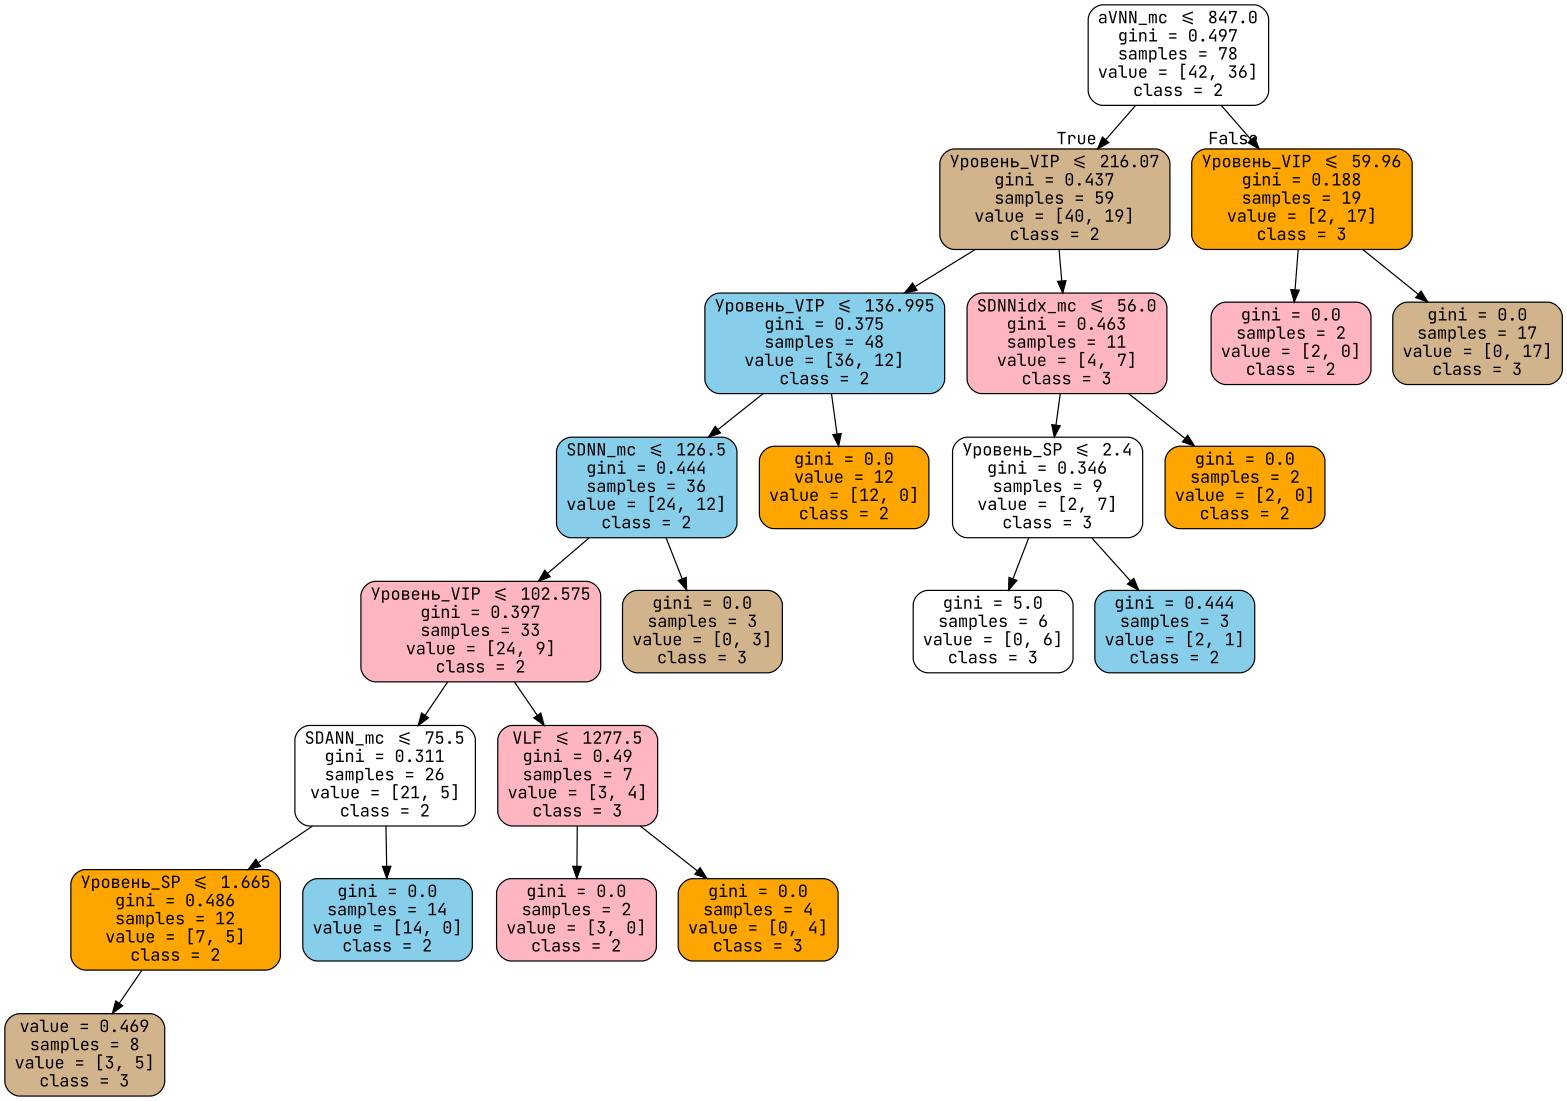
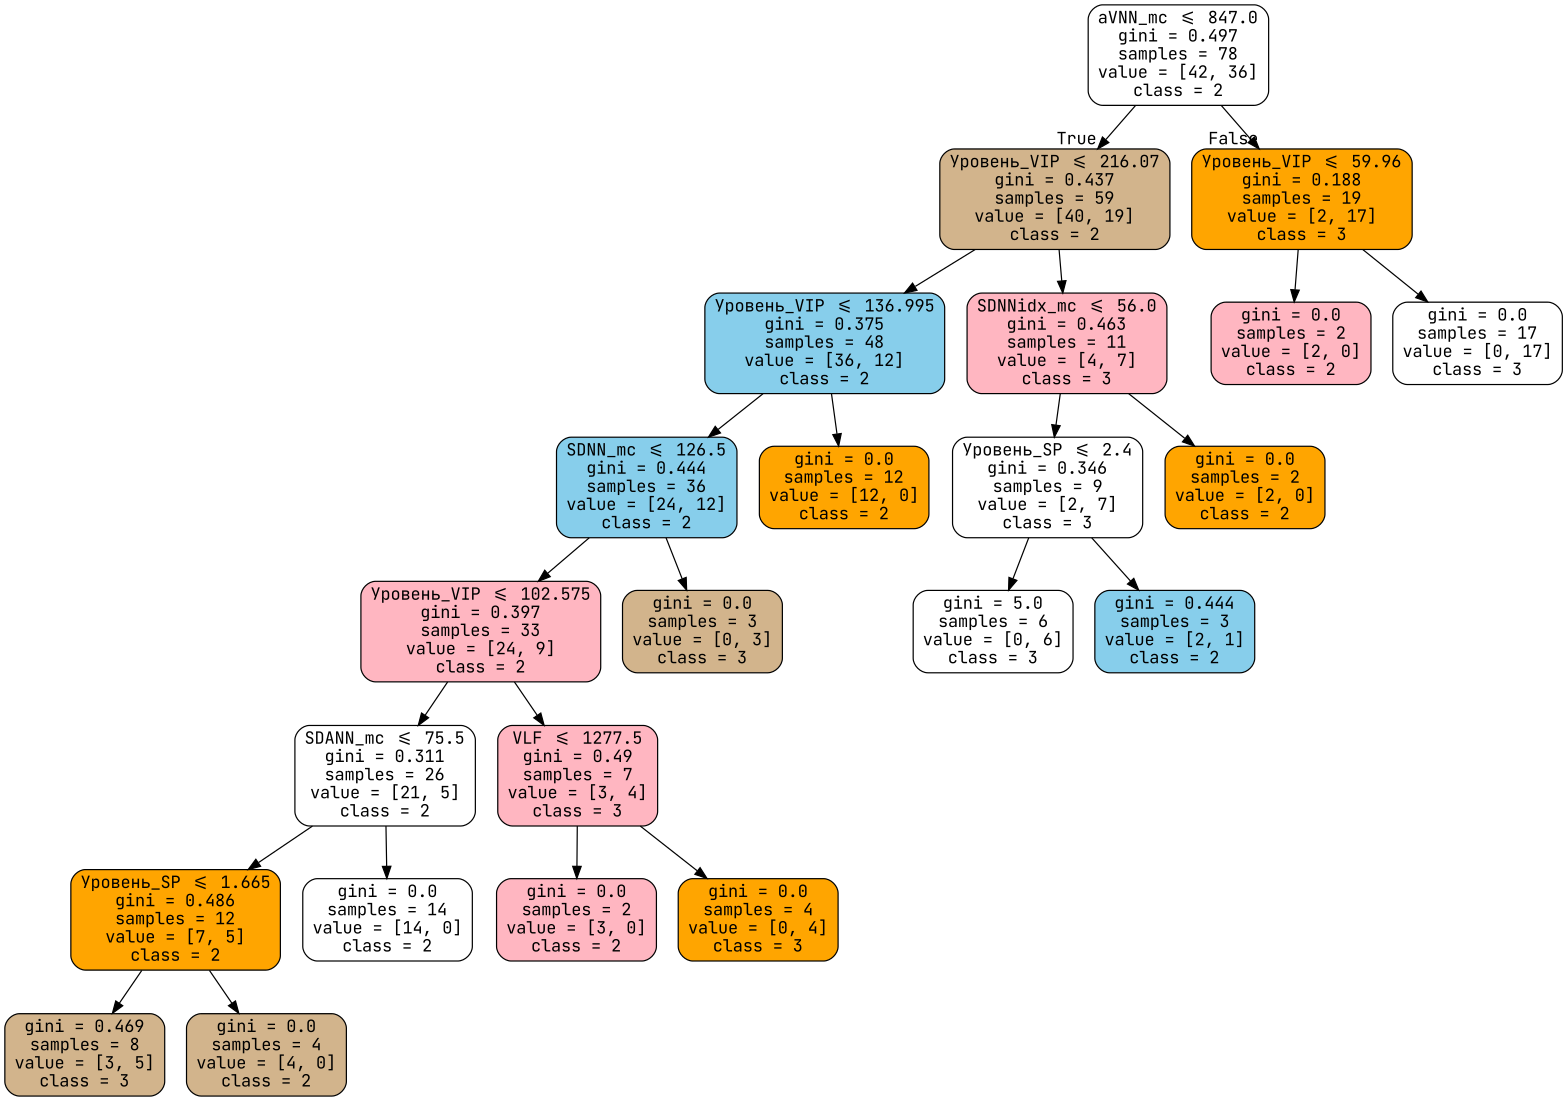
  digraph {
    fontname="JetBrains Mono"
    node [color=black fillcolor=white fontname="JetBrains Mono" shape=box style="filled, rounded"]
    edge [fontname="JetBrains Mono"]
    n1 [label="aVNN_mc <= 847.0\ngini = 0.497\nsamples = 78\nvalue = [42, 36]\nclass = 2"]
    n2 [fillcolor=tan label="Уровень_VIP <= 216.07\ngini = 0.437\nsamples = 59\nvalue = [40, 19]\nclass = 2"]
    n3 [fillcolor=orange label="Уровень_VIP <= 59.96\ngini = 0.188\nsamples = 19\nvalue = [2, 17]\nclass = 3"]
    n4 [fillcolor=skyblue label="Уровень_VIP <= 136.995\ngini = 0.375\nsamples = 48\nvalue = [36, 12]\nclass = 2"]
    n5 [fillcolor=lightpink label="SDNNidx_mc <= 56.0\ngini = 0.463\nsamples = 11\nvalue = [4, 7]\nclass = 3"]
    n6 [fillcolor=lightpink label="gini = 0.0\nsamples = 2\nvalue = [2, 0]\nclass = 2"]
-   n7 [fillcolor=tan label="gini = 0.0\nsamples = 17\nvalue = [0, 17]\nclass = 3"]
+   n7 [label="gini = 0.0\nsamples = 17\nvalue = [0, 17]\nclass = 3"]
    n8 [fillcolor=skyblue label="SDNN_mc <= 126.5\ngini = 0.444\nsamples = 36\nvalue = [24, 12]\nclass = 2"]
-   n9 [fillcolor=orange label="gini = 0.0\nvalue = 12\nvalue = [12, 0]\nclass = 2"]
+   n9 [fillcolor=orange label="gini = 0.0\nsamples = 12\nvalue = [12, 0]\nclass = 2"]
    n10 [label="Уровень_SP <= 2.4\ngini = 0.346\nsamples = 9\nvalue = [2, 7]\nclass = 3"]
    n11 [fillcolor=orange label="gini = 0.0\nsamples = 2\nvalue = [2, 0]\nclass = 2"]
    n12 [fillcolor=lightpink label="Уровень_VIP <= 102.575\ngini = 0.397\nsamples = 33\nvalue = [24, 9]\nclass = 2"]
    n13 [fillcolor=tan label="gini = 0.0\nsamples = 3\nvalue = [0, 3]\nclass = 3"]
    n14 [label="SDANN_mc <= 75.5\ngini = 0.311\nsamples = 26\nvalue = [21, 5]\nclass = 2"]
    n15 [fillcolor=lightpink label="VLF <= 1277.5\ngini = 0.49\nsamples = 7\nvalue = [3, 4]\nclass = 3"]
    n16 [fillcolor=orange label="Уровень_SP <= 1.665\ngini = 0.486\nsamples = 12\nvalue = [7, 5]\nclass = 2"]
-   n17 [fillcolor=skyblue label="gini = 0.0\nsamples = 14\nvalue = [14, 0]\nclass = 2"]
+   n17 [label="gini = 0.0\nsamples = 14\nvalue = [14, 0]\nclass = 2"]
    n18 [fillcolor=lightpink label="gini = 0.0\nsamples = 2\nvalue = [3, 0]\nclass = 2"]
    n19 [fillcolor=orange label="gini = 0.0\nsamples = 4\nvalue = [0, 4]\nclass = 3"]
-   n20 [fillcolor=tan label="value = 0.469\nsamples = 8\nvalue = [3, 5]\nclass = 3"]
+   n20 [fillcolor=tan label="gini = 0.469\nsamples = 8\nvalue = [3, 5]\nclass = 3"]
+   n21 [fillcolor=tan label="gini = 0.0\nsamples = 4\nvalue = [4, 0]\nclass = 2"]
    n22 [label="gini = 5.0\nsamples = 6\nvalue = [0, 6]\nclass = 3"]
    n23 [fillcolor=skyblue label="gini = 0.444\nsamples = 3\nvalue = [2, 1]\nclass = 2"]
    n1 -> n2 [headlabel=True labelangle=45 labeldistance=2.5]
    n1 -> n3 [headlabel=False labelangle=-45 labeldistance=2.5]
    n2 -> n4
    n2 -> n5
    n3 -> n6
    n3 -> n7
    n4 -> n8
    n4 -> n9
    n5 -> n10
    n5 -> n11
    n8 -> n12
    n8 -> n13
    n10 -> n22
    n10 -> n23
    n12 -> n14
    n12 -> n15
    n14 -> n16
    n14 -> n17
    n15 -> n18
    n15 -> n19
    n16 -> n20
+   n16 -> n21
  }
